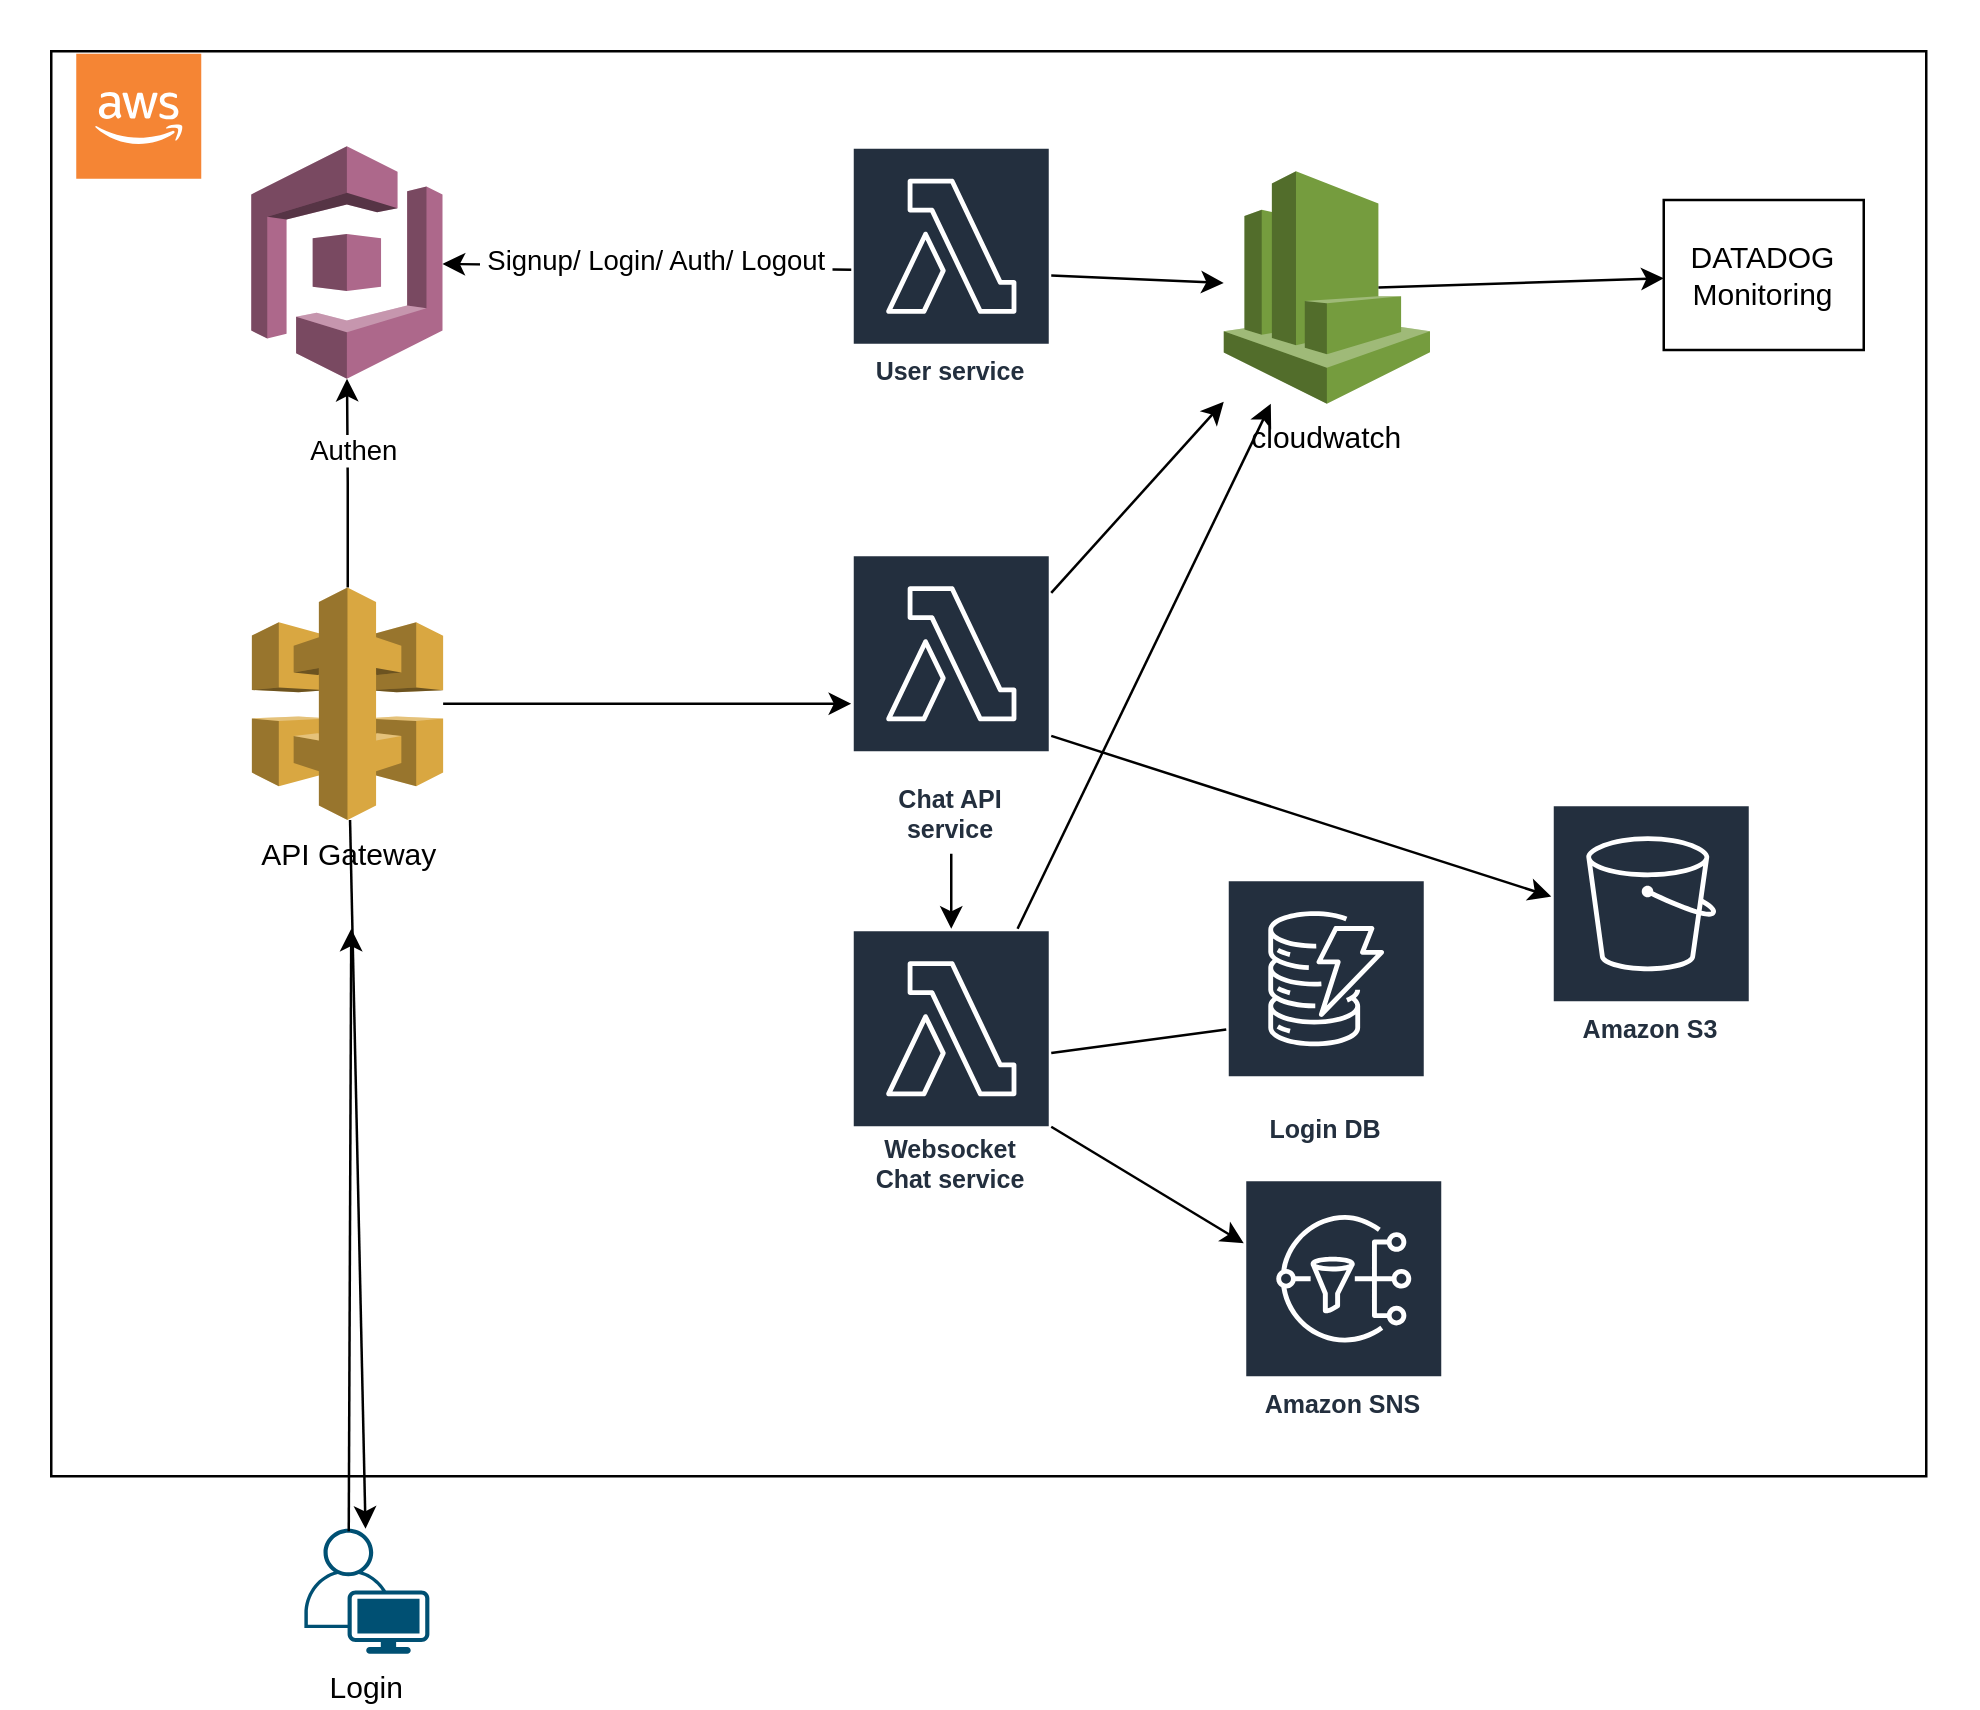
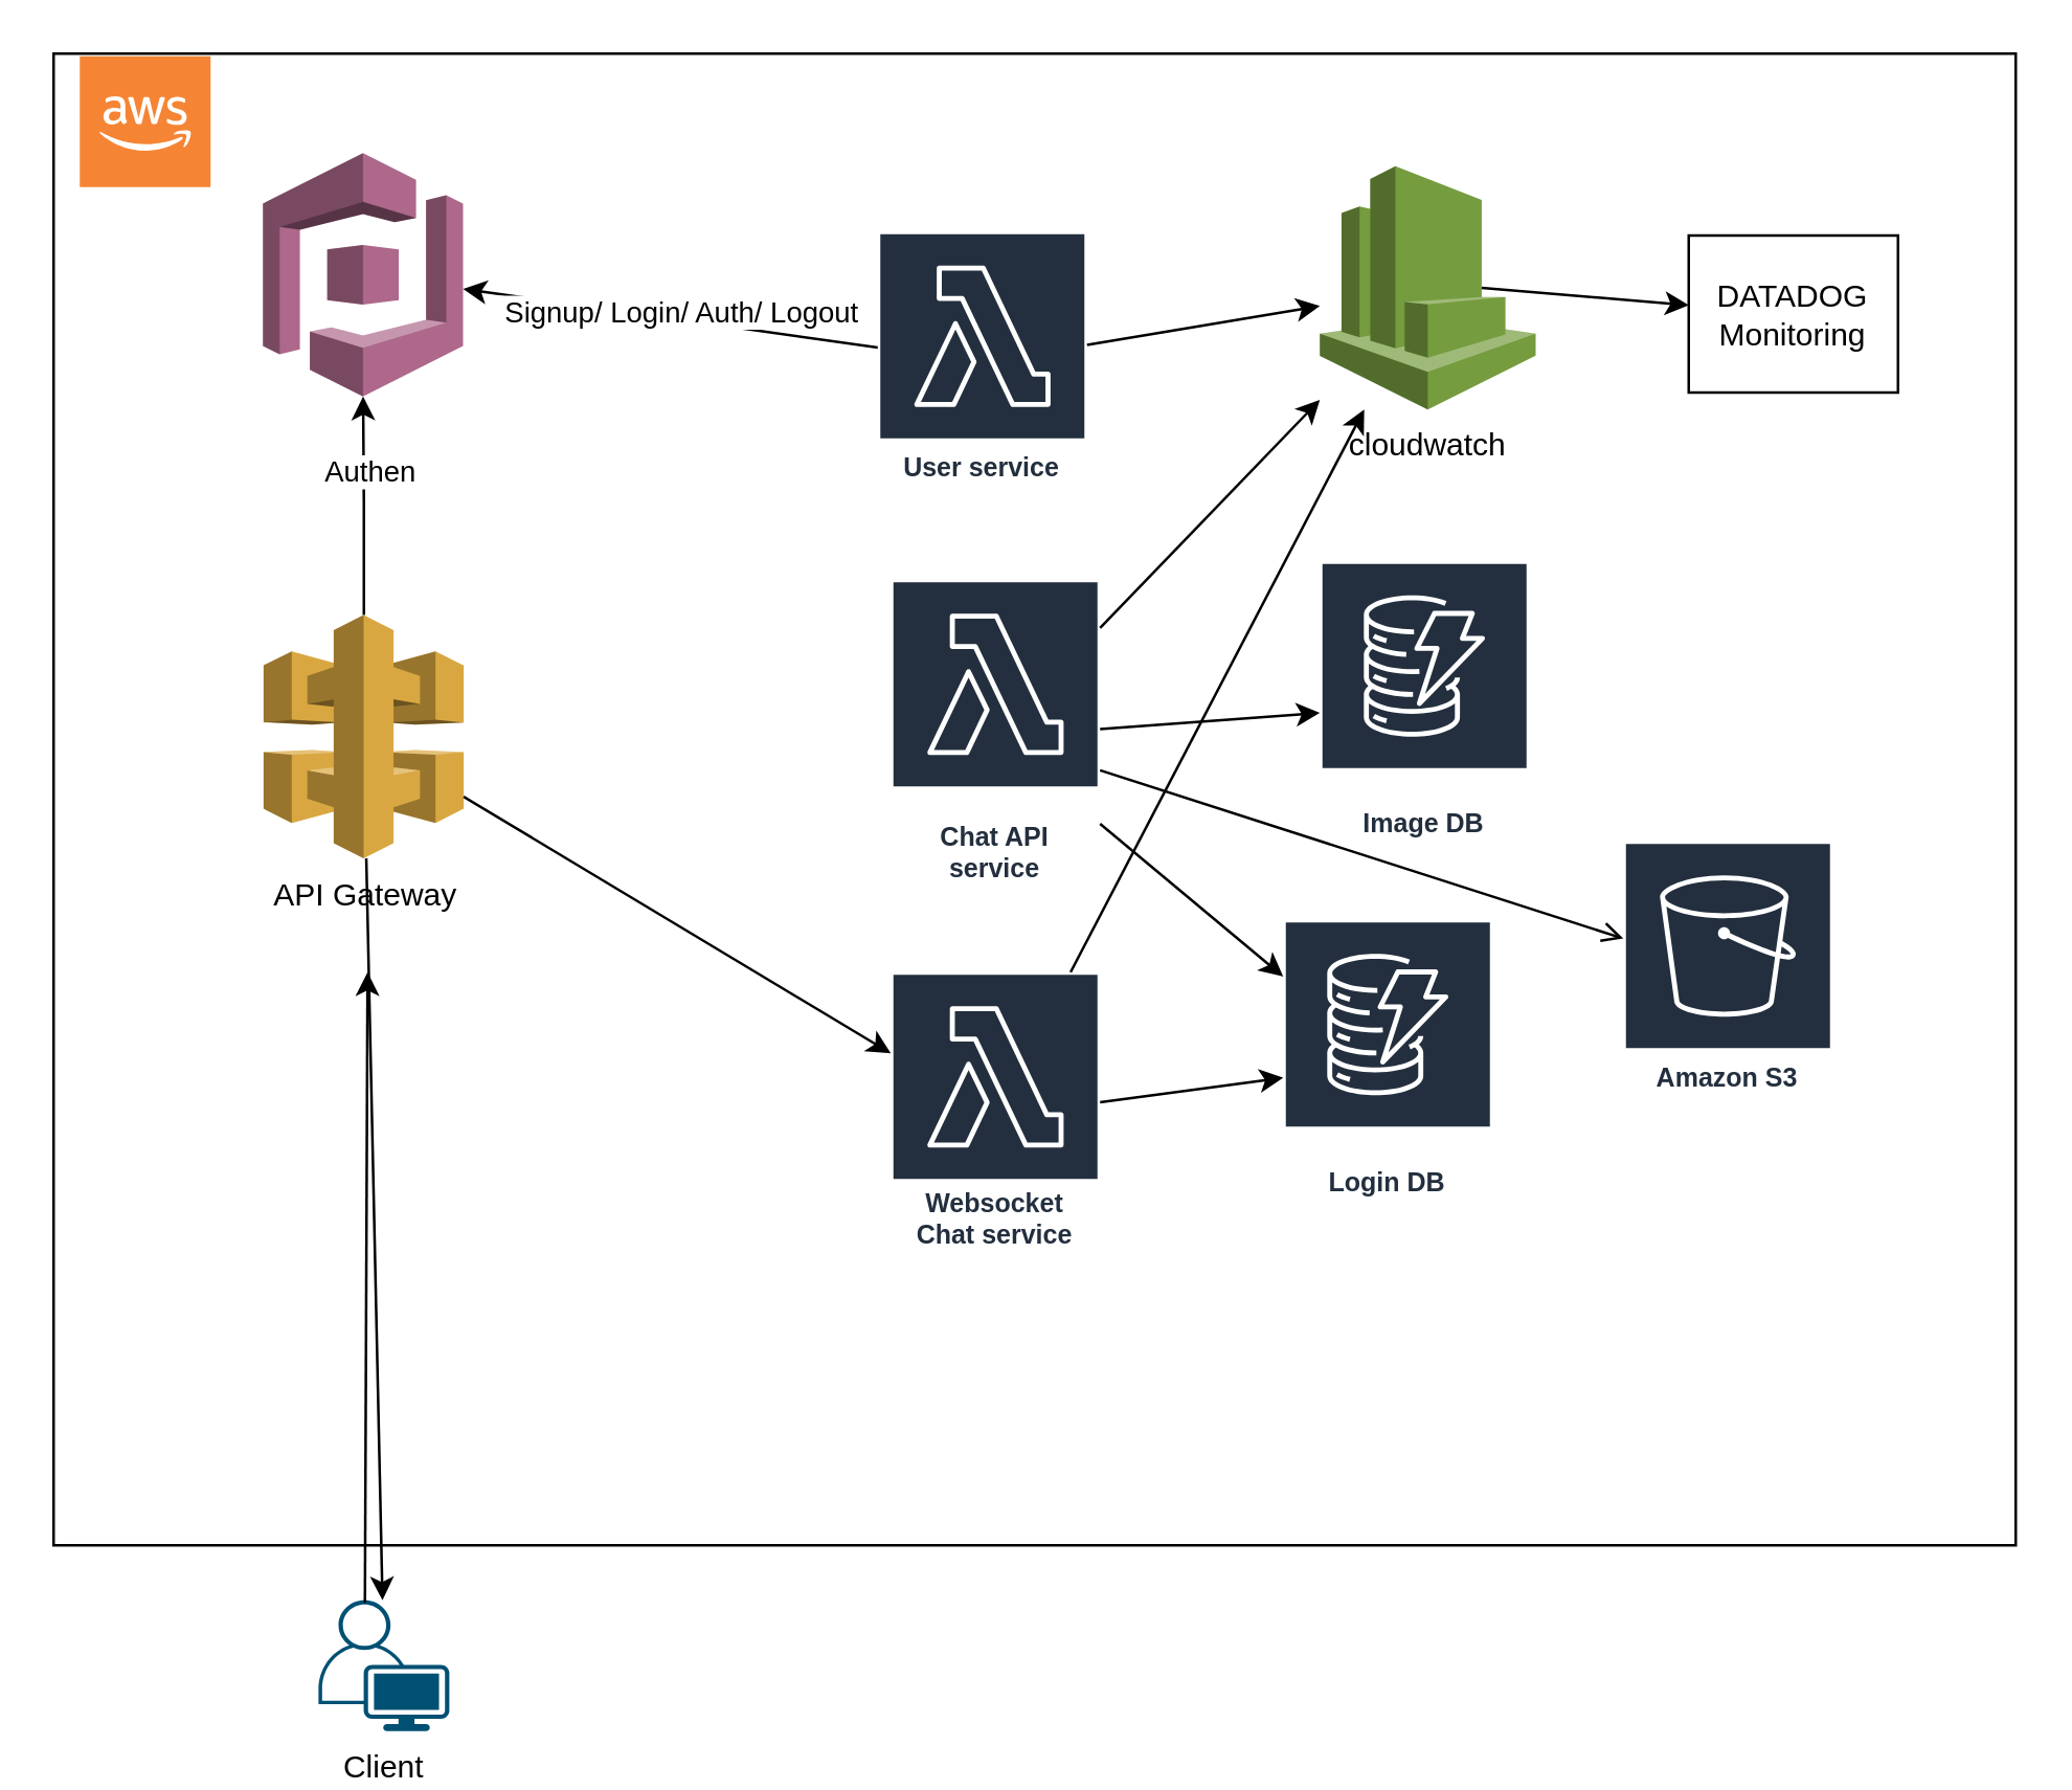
  <mxCell id="0" />
  <mxCell id="1" parent="0" />
  <mxCell id="2" value="" style="rounded=0;whiteSpace=wrap;html=1;" vertex="1" parent="1"><mxGeometry x="20" y="20" width="750" height="570" as="geometry" /></mxCell>
  <mxCell id="3" value="" style="outlineConnect=0;dashed=0;verticalLabelPosition=bottom;verticalAlign=top;align=center;html=1;shape=mxgraph.aws3.cloud_2;fillColor=#F58534;gradientColor=none;" vertex="1" parent="1"><mxGeometry x="30" y="21" width="50" height="50" as="geometry" /></mxCell>
  <mxCell id="4" style="edgeStyle=orthogonalEdgeStyle;rounded=0;orthogonalLoop=1;jettySize=auto;html=1;" edge="1" parent="1" source="7" target="8"><mxGeometry relative="1" as="geometry" /></mxCell>
  <mxCell id="5" value="Authen" style="edgeLabel;html=1;align=center;verticalAlign=middle;resizable=0;points=[];" vertex="1" connectable="0" parent="4"><mxGeometry x="0.31" y="-2" relative="1" as="geometry"><mxPoint as="offset" /></mxGeometry></mxCell>
- <mxCell id="6" style="edgeStyle=orthogonalEdgeStyle;rounded=0;orthogonalLoop=1;jettySize=auto;html=1;" edge="1" parent="1" source="7" target="10"><mxGeometry relative="1" as="geometry" /></mxCell>
  <mxCell id="7" value="API Gateway&lt;br&gt;" style="outlineConnect=0;dashed=0;verticalLabelPosition=bottom;verticalAlign=top;align=center;html=1;shape=mxgraph.aws3.api_gateway;fillColor=#D9A741;gradientColor=none;" vertex="1" parent="1"><mxGeometry x="100.25" y="234.5" width="76.5" height="93" as="geometry" /></mxCell>
  <mxCell id="8" value="" style="outlineConnect=0;dashed=0;verticalLabelPosition=bottom;verticalAlign=top;align=center;html=1;shape=mxgraph.aws3.cognito;fillColor=#AD688B;gradientColor=none;" vertex="1" parent="1"><mxGeometry x="100" y="58" width="76.5" height="93" as="geometry" /></mxCell>
- <mxCell id="9" value="User service" style="sketch=0;outlineConnect=0;fontColor=#232F3E;gradientColor=none;strokeColor=#ffffff;fillColor=#232F3E;dashed=0;verticalLabelPosition=middle;verticalAlign=bottom;align=center;html=1;whiteSpace=wrap;fontSize=10;fontStyle=1;spacing=3;shape=mxgraph.aws4.productIcon;prIcon=mxgraph.aws4.lambda;" vertex="1" parent="1"><mxGeometry x="340" y="58" width="80" height="100" as="geometry" /></mxCell>
+ <mxCell id="9" value="User service" style="sketch=0;outlineConnect=0;fontColor=#232F3E;gradientColor=none;strokeColor=#ffffff;fillColor=#232F3E;dashed=0;verticalLabelPosition=middle;verticalAlign=bottom;align=center;html=1;whiteSpace=wrap;fontSize=10;fontStyle=1;spacing=3;shape=mxgraph.aws4.productIcon;prIcon=mxgraph.aws4.lambda;" vertex="1" parent="1"><mxGeometry x="335" y="88" width="80" height="100" as="geometry" /></mxCell>
  <mxCell id="10" value="Chat API service" style="sketch=0;outlineConnect=0;fontColor=#232F3E;gradientColor=none;strokeColor=#ffffff;fillColor=#232F3E;dashed=0;verticalLabelPosition=middle;verticalAlign=bottom;align=center;html=1;whiteSpace=wrap;fontSize=10;fontStyle=1;spacing=3;shape=mxgraph.aws4.productIcon;prIcon=mxgraph.aws4.lambda;" vertex="1" parent="1"><mxGeometry x="340" y="221" width="80" height="120" as="geometry" /></mxCell>
  <mxCell id="11" value="" style="endArrow=classic;html=1;rounded=0;" edge="1" parent="1" source="9" target="8"><mxGeometry width="50" height="50" relative="1" as="geometry"><mxPoint x="350" y="291" as="sourcePoint" /><mxPoint x="400" y="241" as="targetPoint" /></mxGeometry></mxCell>
  <mxCell id="12" value="&amp;nbsp;Signup/ Login/ Auth/ Logout&amp;nbsp;" style="edgeLabel;html=1;align=center;verticalAlign=middle;resizable=0;points=[];" vertex="1" connectable="0" parent="11"><mxGeometry x="-0.032" y="-3" relative="1" as="geometry"><mxPoint as="offset" /></mxGeometry></mxCell>
  <mxCell id="13" value="" style="endArrow=classic;html=1;rounded=0;" edge="1" parent="1" source="7" target="17"><mxGeometry width="50" height="50" relative="1" as="geometry"><mxPoint x="350" y="291" as="sourcePoint" /><mxPoint x="400" y="241" as="targetPoint" /></mxGeometry></mxCell>
  <mxCell id="14" value="Login DB" style="sketch=0;outlineConnect=0;fontColor=#232F3E;gradientColor=none;strokeColor=#ffffff;fillColor=#232F3E;dashed=0;verticalLabelPosition=middle;verticalAlign=bottom;align=center;html=1;whiteSpace=wrap;fontSize=10;fontStyle=1;spacing=3;shape=mxgraph.aws4.productIcon;prIcon=mxgraph.aws4.dynamodb;" vertex="1" parent="1"><mxGeometry x="490" y="351" width="80" height="110" as="geometry" /></mxCell>
  <mxCell id="15" value="Amazon S3" style="sketch=0;outlineConnect=0;fontColor=#232F3E;gradientColor=none;strokeColor=#ffffff;fillColor=#232F3E;dashed=0;verticalLabelPosition=middle;verticalAlign=bottom;align=center;html=1;whiteSpace=wrap;fontSize=10;fontStyle=1;spacing=3;shape=mxgraph.aws4.productIcon;prIcon=mxgraph.aws4.s3;" vertex="1" parent="1"><mxGeometry x="620" y="321" width="80" height="100" as="geometry" /></mxCell>
- <mxCell id="17" value="Login" style="points=[[0.35,0,0],[0.98,0.51,0],[1,0.71,0],[0.67,1,0],[0,0.795,0],[0,0.65,0]];verticalLabelPosition=bottom;sketch=0;html=1;verticalAlign=top;aspect=fixed;align=center;pointerEvents=1;shape=mxgraph.cisco19.user;fillColor=#005073;strokeColor=none;" vertex="1" parent="1"><mxGeometry x="121.25" y="611" width="50" height="50" as="geometry" /></mxCell>
+ <mxCell id="16" value="Image DB" style="sketch=0;outlineConnect=0;fontColor=#232F3E;gradientColor=none;strokeColor=#ffffff;fillColor=#232F3E;dashed=0;verticalLabelPosition=middle;verticalAlign=bottom;align=center;html=1;whiteSpace=wrap;fontSize=10;fontStyle=1;spacing=3;shape=mxgraph.aws4.productIcon;prIcon=mxgraph.aws4.dynamodb;" vertex="1" parent="1"><mxGeometry x="504" y="214" width="80" height="110" as="geometry" /></mxCell>
+ <mxCell id="17" value="Client" style="points=[[0.35,0,0],[0.98,0.51,0],[1,0.71,0],[0.67,1,0],[0,0.795,0],[0,0.65,0]];verticalLabelPosition=bottom;sketch=0;html=1;verticalAlign=top;aspect=fixed;align=center;pointerEvents=1;shape=mxgraph.cisco19.user;fillColor=#005073;strokeColor=none;" vertex="1" parent="1"><mxGeometry x="121.25" y="611" width="50" height="50" as="geometry" /></mxCell>
  <mxCell id="18" value="" style="endArrow=classic;html=1;rounded=0;exitX=0.595;exitY=0.02;exitDx=0;exitDy=0;exitPerimeter=0;" edge="1" parent="1"><mxGeometry width="50" height="50" relative="1" as="geometry"><mxPoint x="139" y="612" as="sourcePoint" /><mxPoint x="140" y="371" as="targetPoint" /></mxGeometry></mxCell>
- <mxCell id="20" value="" style="endArrow=classic;html=1;rounded=0;" edge="1" parent="1" source="10" target="15"><mxGeometry width="50" height="50" relative="1" as="geometry"><mxPoint x="460" y="361" as="sourcePoint" /><mxPoint x="510" y="311" as="targetPoint" /></mxGeometry></mxCell>
+ <mxCell id="19" value="" style="endArrow=classic;html=1;rounded=0;" edge="1" parent="1" source="10" target="16"><mxGeometry width="50" height="50" relative="1" as="geometry"><mxPoint x="460" y="361" as="sourcePoint" /><mxPoint x="510" y="311" as="targetPoint" /></mxGeometry></mxCell>
+ <mxCell id="20" value="" style="endArrow=open;html=1;rounded=0;" edge="1" parent="1" source="10" target="15"><mxGeometry width="50" height="50" relative="1" as="geometry"><mxPoint x="460" y="361" as="sourcePoint" /><mxPoint x="510" y="311" as="targetPoint" /></mxGeometry></mxCell>
  <mxCell id="21" value="Websocket Chat service" style="sketch=0;outlineConnect=0;fontColor=#232F3E;gradientColor=none;strokeColor=#ffffff;fillColor=#232F3E;dashed=0;verticalLabelPosition=middle;verticalAlign=bottom;align=center;html=1;whiteSpace=wrap;fontSize=10;fontStyle=1;spacing=3;shape=mxgraph.aws4.productIcon;prIcon=mxgraph.aws4.lambda;" vertex="1" parent="1"><mxGeometry x="340" y="371" width="80" height="110" as="geometry" /></mxCell>
- <mxCell id="23" value="" style="endArrow=classic;html=1;rounded=0;" edge="1" parent="1" source="10" target="21"><mxGeometry width="50" height="50" relative="1" as="geometry"><mxPoint x="460" y="441" as="sourcePoint" /><mxPoint x="510" y="391" as="targetPoint" /></mxGeometry></mxCell>
- <mxCell id="24" value="" style="endArrow=none;html=1;rounded=0;" edge="1" parent="1" source="21" target="14"><mxGeometry width="50" height="50" relative="1" as="geometry"><mxPoint x="460" y="341" as="sourcePoint" /><mxPoint x="524" y="432.126" as="targetPoint" /></mxGeometry></mxCell>
- <mxCell id="25" value="Amazon SNS" style="sketch=0;outlineConnect=0;fontColor=#232F3E;gradientColor=none;strokeColor=#ffffff;fillColor=#232F3E;dashed=0;verticalLabelPosition=middle;verticalAlign=bottom;align=center;html=1;whiteSpace=wrap;fontSize=10;fontStyle=1;spacing=3;shape=mxgraph.aws4.productIcon;prIcon=mxgraph.aws4.sns;" vertex="1" parent="1"><mxGeometry x="497" y="471" width="80" height="100" as="geometry" /></mxCell>
- <mxCell id="26" value="" style="endArrow=classic;html=1;rounded=0;" edge="1" parent="1" source="21" target="25"><mxGeometry width="50" height="50" relative="1" as="geometry"><mxPoint x="440" y="458.874" as="sourcePoint" /><mxPoint x="534" y="442.126" as="targetPoint" /></mxGeometry></mxCell>
- <mxCell id="27" value="cloudwatch&lt;br&gt;" style="outlineConnect=0;dashed=0;verticalLabelPosition=bottom;verticalAlign=top;align=center;html=1;shape=mxgraph.aws3.cloudwatch;fillColor=#759C3E;gradientColor=none;" vertex="1" parent="1"><mxGeometry x="489" y="68" width="82.5" height="93" as="geometry" /></mxCell>
+ <mxCell id="22" value="" style="endArrow=classic;html=1;rounded=0;" edge="1" parent="1" source="7" target="21"><mxGeometry width="50" height="50" relative="1" as="geometry"><mxPoint x="460" y="361" as="sourcePoint" /><mxPoint x="510" y="311" as="targetPoint" /></mxGeometry></mxCell>
+ <mxCell id="23" value="" style="endArrow=classic;html=1;rounded=0;" edge="1" parent="1" source="10" target="14"><mxGeometry width="50" height="50" relative="1" as="geometry"><mxPoint x="460" y="441" as="sourcePoint" /><mxPoint x="510" y="391" as="targetPoint" /></mxGeometry></mxCell>
+ <mxCell id="24" value="" style="endArrow=classic;html=1;rounded=0;" edge="1" parent="1" source="21" target="14"><mxGeometry width="50" height="50" relative="1" as="geometry"><mxPoint x="460" y="341" as="sourcePoint" /><mxPoint x="524" y="432.126" as="targetPoint" /></mxGeometry></mxCell>
+ <mxCell id="27" value="cloudwatch&lt;br&gt;" style="outlineConnect=0;dashed=0;verticalLabelPosition=bottom;verticalAlign=top;align=center;html=1;shape=mxgraph.aws3.cloudwatch;fillColor=#759C3E;gradientColor=none;" vertex="1" parent="1"><mxGeometry x="504" y="63" width="82.5" height="93" as="geometry" /></mxCell>
  <mxCell id="28" value="" style="endArrow=classic;html=1;rounded=0;" edge="1" parent="1" source="10" target="27"><mxGeometry width="50" height="50" relative="1" as="geometry"><mxPoint x="580" y="301" as="sourcePoint" /><mxPoint x="630" y="251" as="targetPoint" /></mxGeometry></mxCell>
  <mxCell id="29" value="" style="endArrow=classic;html=1;rounded=0;" edge="1" parent="1" source="9" target="27"><mxGeometry width="50" height="50" relative="1" as="geometry"><mxPoint x="580" y="301" as="sourcePoint" /><mxPoint x="630" y="251" as="targetPoint" /></mxGeometry></mxCell>
  <mxCell id="30" value="" style="endArrow=classic;html=1;rounded=0;" edge="1" parent="1" source="21" target="27"><mxGeometry width="50" height="50" relative="1" as="geometry"><mxPoint x="580" y="301" as="sourcePoint" /><mxPoint x="630" y="251" as="targetPoint" /></mxGeometry></mxCell>
- <mxCell id="31" value="DATADOG&lt;br&gt;Monitoring" style="rounded=0;whiteSpace=wrap;html=1;" vertex="1" parent="1"><mxGeometry x="665" y="79.5" width="80" height="60" as="geometry" /></mxCell>
+ <mxCell id="31" value="DATADOG&lt;br&gt;Monitoring" style="rounded=0;whiteSpace=wrap;html=1;" vertex="1" parent="1"><mxGeometry x="645" y="89.5" width="80" height="60" as="geometry" /></mxCell>
  <mxCell id="32" value="" style="endArrow=classic;html=1;rounded=0;exitX=0.75;exitY=0.5;exitDx=0;exitDy=0;exitPerimeter=0;" edge="1" parent="1" source="27" target="31"><mxGeometry width="50" height="50" relative="1" as="geometry"><mxPoint x="480" y="311" as="sourcePoint" /><mxPoint x="530" y="261" as="targetPoint" /></mxGeometry></mxCell>
